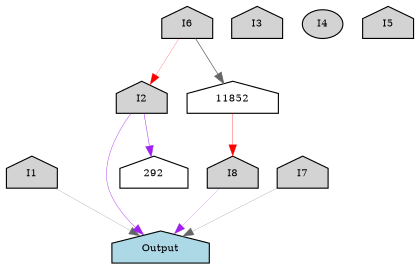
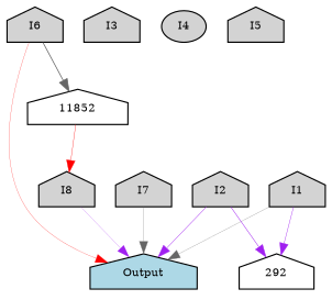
  digraph {
    node [fillcolor=lightgray fontsize=9 shape=house style=filled]
    edge [color=purple style=solid]
    I1 [height=0.2 width=0.2]
    Output [fillcolor=lightblue height=0.2 width=0.2]
    292 [fillcolor=white height=0.2 width=0.2]
    I2 [height=0.2 width=0.2]
    I3 [height=0.2 width=0.2]
    I4 [height=0.2 shape=ellipse width=0.2]
    I5 [height=0.2 width=0.2]
    I6 [height=0.2 width=0.2]
    11852 [fillcolor=white height=0.2 width=0.2]
    I8 [height=0.2 width=0.2]
    I7 [height=0.2 width=0.2]
    I1 -> Output [color=gray40 penwidth=0.1966443608543428]
+   I1 -> 292 [penwidth=0.34514916966170517]
    I2 -> Output [penwidth=0.3573509373544499]
    I2 -> 292 [penwidth=0.4199925488217843]
-   I6 -> I2 [color=red penwidth=0.18776781566002088]
+   I6 -> Output [color=red penwidth=0.18776781566002088]
    I6 -> 11852 [color=gray40 penwidth=0.6677692088915297]
    11852 -> I8 [color=red penwidth=0.2856683400470853]
    I8 -> Output [penwidth=0.1478523710201392]
    I7 -> Output [color=gray40 penwidth=0.20128552756998633]
  }
